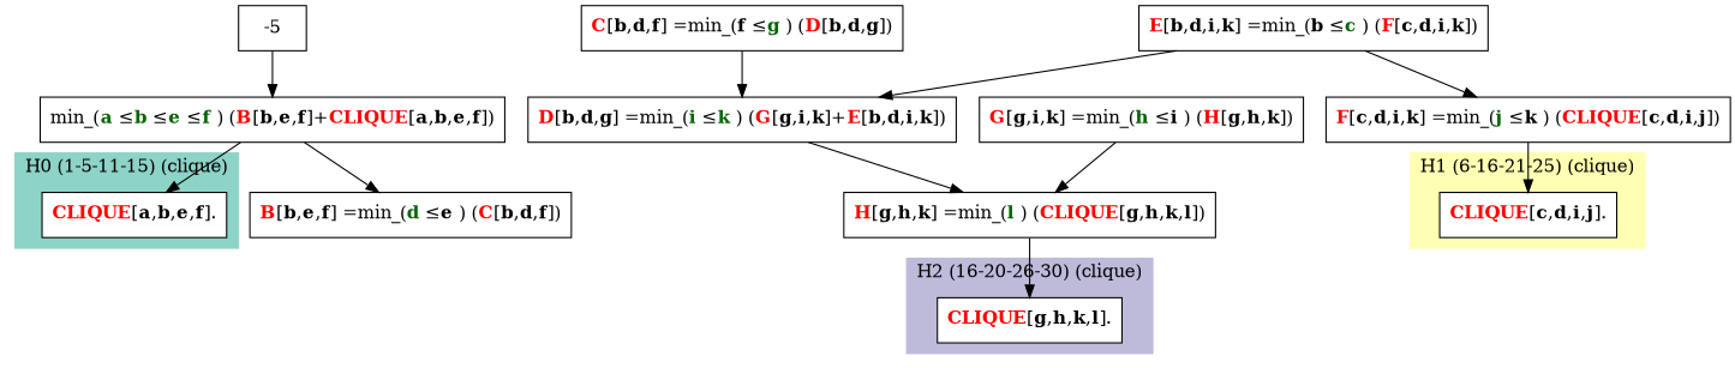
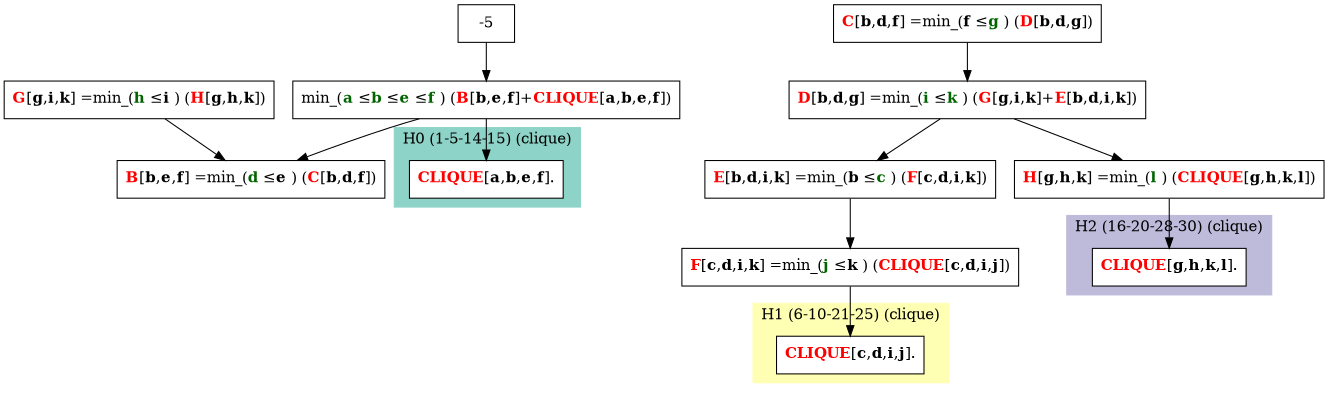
  digraph {
    node [shape=record]
    n1 [fillcolor=white label=<{<FONT COLOR="RED"><b>CLIQUE</b></FONT>[<b>a</b>,<b>b</b>,<b>e</b>,<b>f</b>].}> style=filled]
    n2 [fillcolor=white label=<{<FONT COLOR="RED"><b>CLIQUE</b></FONT>[<b>c</b>,<b>d</b>,<b>i</b>,<b>j</b>].}> style=filled]
    n3 [fillcolor=white label=<{<FONT COLOR="RED"><b>CLIQUE</b></FONT>[<b>g</b>,<b>h</b>,<b>k</b>,<b>l</b>].}> style=filled]
    n4 [label=<{min_(<FONT COLOR="DARKGREEN"><b>a</b></FONT> &le;<FONT COLOR="DARKGREEN"><b>b</b></FONT> &le;<FONT COLOR="DARKGREEN"><b>e</b></FONT> &le;<FONT COLOR="DARKGREEN"><b>f</b></FONT> ) (<FONT COLOR="RED"><b>B</b></FONT>[<b>b</b>,<b>e</b>,<b>f</b>]+<FONT COLOR="RED"><b>CLIQUE</b></FONT>[<b>a</b>,<b>b</b>,<b>e</b>,<b>f</b>])}>]
    n5 [label=<{<FONT COLOR="RED"><b>B</b></FONT>[<b>b</b>,<b>e</b>,<b>f</b>] =min_(<FONT COLOR="DARKGREEN"><b>d</b></FONT> &le;<b>e</b> ) (<FONT COLOR="RED"><b>C</b></FONT>[<b>b</b>,<b>d</b>,<b>f</b>])}>]
    n6 [label=-5 shape=box]
    n7 [label=<{<FONT COLOR="RED"><b>C</b></FONT>[<b>b</b>,<b>d</b>,<b>f</b>] =min_(<b>f</b> &le;<FONT COLOR="DARKGREEN"><b>g</b></FONT> ) (<FONT COLOR="RED"><b>D</b></FONT>[<b>b</b>,<b>d</b>,<b>g</b>])}>]
    n8 [label=<{<FONT COLOR="RED"><b>D</b></FONT>[<b>b</b>,<b>d</b>,<b>g</b>] =min_(<FONT COLOR="DARKGREEN"><b>i</b></FONT> &le;<FONT COLOR="DARKGREEN"><b>k</b></FONT> ) (<FONT COLOR="RED"><b>G</b></FONT>[<b>g</b>,<b>i</b>,<b>k</b>]+<FONT COLOR="RED"><b>E</b></FONT>[<b>b</b>,<b>d</b>,<b>i</b>,<b>k</b>])}>]
    n9 [label=<{<FONT COLOR="RED"><b>E</b></FONT>[<b>b</b>,<b>d</b>,<b>i</b>,<b>k</b>] =min_(<b>b</b> &le;<FONT COLOR="DARKGREEN"><b>c</b></FONT> ) (<FONT COLOR="RED"><b>F</b></FONT>[<b>c</b>,<b>d</b>,<b>i</b>,<b>k</b>])}>]
    n10 [label=<{<FONT COLOR="RED"><b>H</b></FONT>[<b>g</b>,<b>h</b>,<b>k</b>] =min_(<FONT COLOR="DARKGREEN"><b>l</b></FONT> ) (<FONT COLOR="RED"><b>CLIQUE</b></FONT>[<b>g</b>,<b>h</b>,<b>k</b>,<b>l</b>])}>]
    n11 [label=<{<FONT COLOR="RED"><b>F</b></FONT>[<b>c</b>,<b>d</b>,<b>i</b>,<b>k</b>] =min_(<FONT COLOR="DARKGREEN"><b>j</b></FONT> &le;<b>k</b> ) (<FONT COLOR="RED"><b>CLIQUE</b></FONT>[<b>c</b>,<b>d</b>,<b>i</b>,<b>j</b>])}>]
    n12 [label=<{<FONT COLOR="RED"><b>G</b></FONT>[<b>g</b>,<b>i</b>,<b>k</b>] =min_(<FONT COLOR="DARKGREEN"><b>h</b></FONT> &le;<b>i</b> ) (<FONT COLOR="RED"><b>H</b></FONT>[<b>g</b>,<b>h</b>,<b>k</b>])}>]
    subgraph cluster_1 {
      color="#8DD3C7"
-     label="H0 (1-5-11-15) (clique)"
+     label="H0 (1-5-14-15) (clique)"
      labeljust=l
      style=filled
      n1
    }
    subgraph cluster_2 {
      color="#FFFFB3"
-     label="H1 (6-16-21-25) (clique)"
+     label="H1 (6-10-21-25) (clique)"
      labeljust=l
      style=filled
      n2
    }
    subgraph cluster_3 {
      color="#BEBADA"
-     label="H2 (16-20-26-30) (clique)"
+     label="H2 (16-20-28-30) (clique)"
      labeljust=l
      style=filled
      n3
    }
    n4 -> n1
    n4 -> n5
    n6 -> n4
    n7 -> n8
-   n9 -> n8
+   n8 -> n9
    n8 -> n10
    n9 -> n11
    n10 -> n3
    n11 -> n2
-   n12 -> n10
+   n12 -> n5
  }
